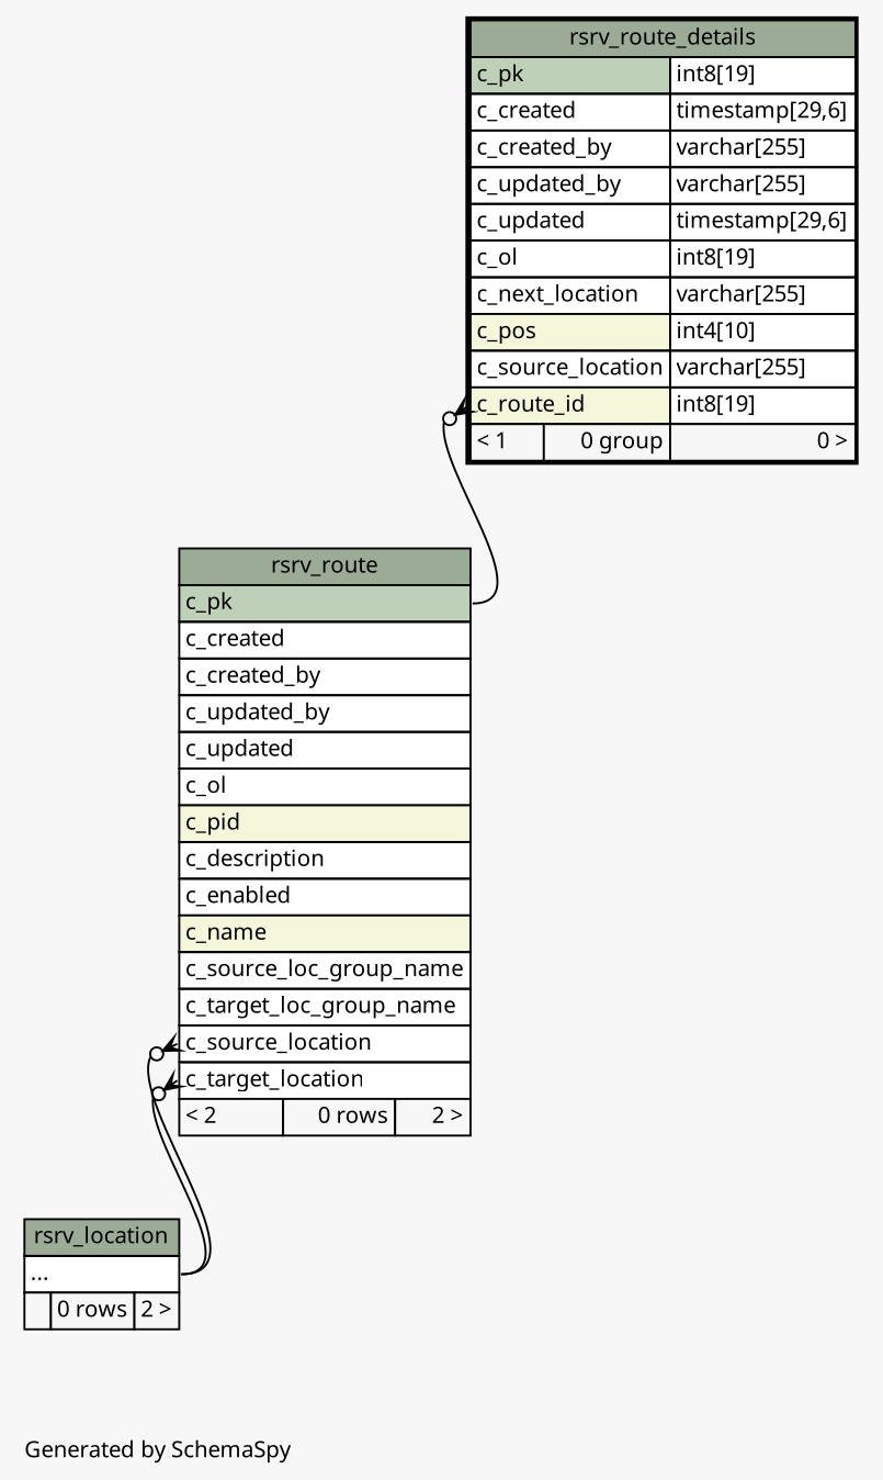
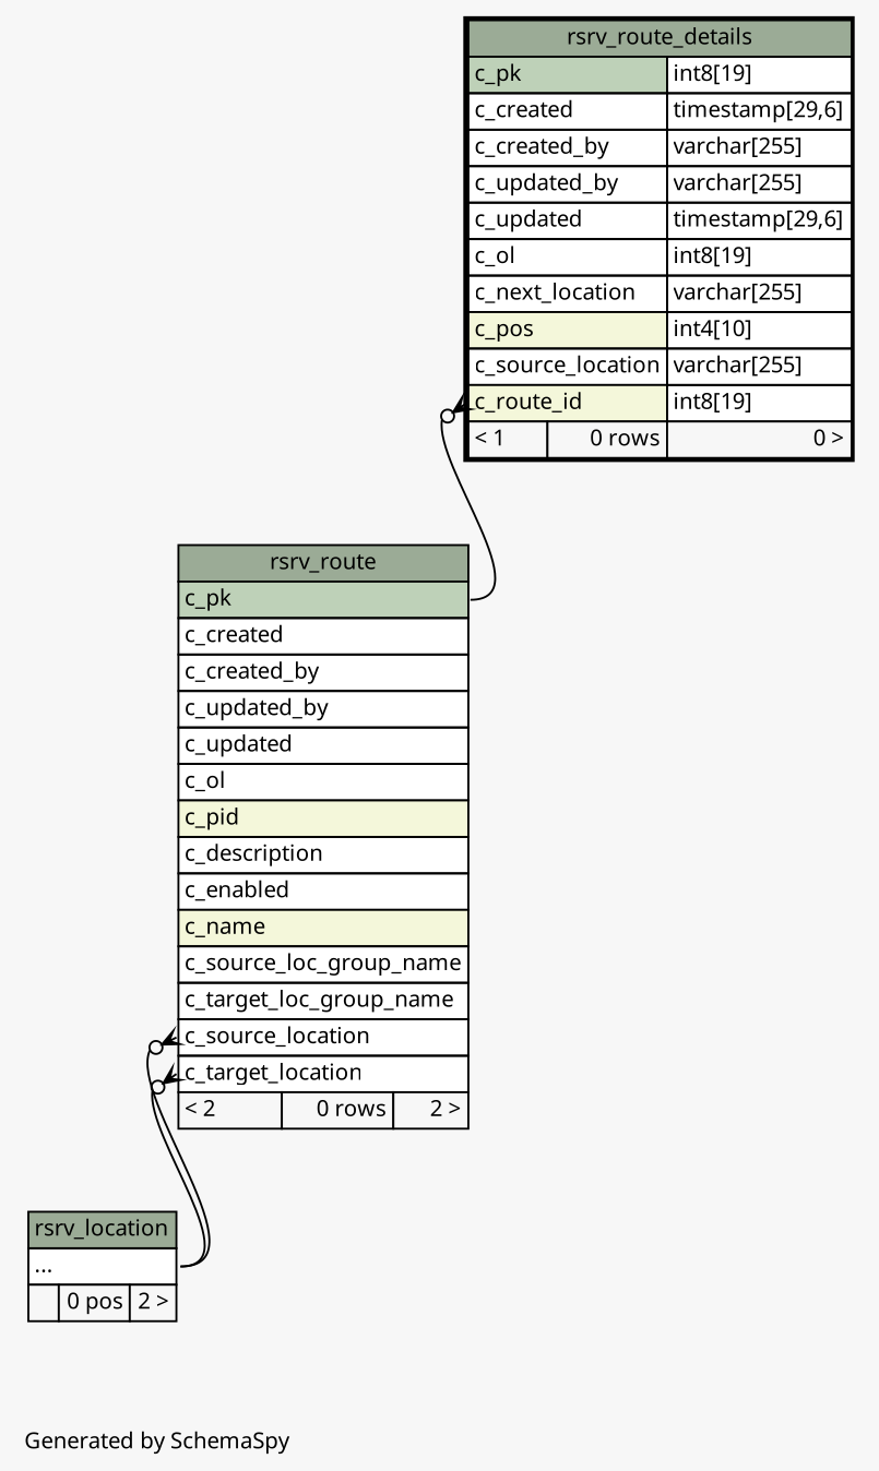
  digraph {
    bgcolor="#f7f7f7"
    fontname="Noto Sans"
    fontsize=11
    label="\nGenerated by SchemaSpy"
    labeljust=l
    nodesep=0.18
    rankdir=TB
    ranksep=0.46
    node [fontname="Noto Sans" fontsize=11 shape=plaintext]
    edge [arrowhead=none arrowsize=0.8 arrowtail=crowodot dir=back fontname="Noto Sans" headport="elipses:e"]
    n1 [label=<     <TABLE BORDER="0" CELLBORDER="1" CELLSPACING="0" BGCOLOR="#ffffff">       <TR><TD COLSPAN="3" BGCOLOR="#9bab96" ALIGN="CENTER">rsrv_route</TD></TR>       <TR><TD PORT="c_pk" COLSPAN="3" BGCOLOR="#bed1b8" ALIGN="LEFT">c_pk</TD></TR>       <TR><TD PORT="c_created" COLSPAN="3" ALIGN="LEFT">c_created</TD></TR>       <TR><TD PORT="c_created_by" COLSPAN="3" ALIGN="LEFT">c_created_by</TD></TR>       <TR><TD PORT="c_updated_by" COLSPAN="3" ALIGN="LEFT">c_updated_by</TD></TR>       <TR><TD PORT="c_updated" COLSPAN="3" ALIGN="LEFT">c_updated</TD></TR>       <TR><TD PORT="c_ol" COLSPAN="3" ALIGN="LEFT">c_ol</TD></TR>       <TR><TD PORT="c_pid" COLSPAN="3" BGCOLOR="#f4f7da" ALIGN="LEFT">c_pid</TD></TR>       <TR><TD PORT="c_description" COLSPAN="3" ALIGN="LEFT">c_description</TD></TR>       <TR><TD PORT="c_enabled" COLSPAN="3" ALIGN="LEFT">c_enabled</TD></TR>       <TR><TD PORT="c_name" COLSPAN="3" BGCOLOR="#f4f7da" ALIGN="LEFT">c_name</TD></TR>       <TR><TD PORT="c_source_loc_group_name" COLSPAN="3" ALIGN="LEFT">c_source_loc_group_name</TD></TR>       <TR><TD PORT="c_target_loc_group_name" COLSPAN="3" ALIGN="LEFT">c_target_loc_group_name</TD></TR>       <TR><TD PORT="c_source_location" COLSPAN="3" ALIGN="LEFT">c_source_location</TD></TR>       <TR><TD PORT="c_target_location" COLSPAN="3" ALIGN="LEFT">c_target_location</TD></TR>       <TR><TD ALIGN="LEFT" BGCOLOR="#f7f7f7">&lt; 2</TD><TD ALIGN="RIGHT" BGCOLOR="#f7f7f7">0 rows</TD><TD ALIGN="RIGHT" BGCOLOR="#f7f7f7">2 &gt;</TD></TR>     </TABLE>>]
-   n2 [label=<     <TABLE BORDER="0" CELLBORDER="1" CELLSPACING="0" BGCOLOR="#ffffff">       <TR><TD COLSPAN="3" BGCOLOR="#9bab96" ALIGN="CENTER">rsrv_location</TD></TR>       <TR><TD PORT="elipses" COLSPAN="3" ALIGN="LEFT">...</TD></TR>       <TR><TD ALIGN="LEFT" BGCOLOR="#f7f7f7">  </TD><TD ALIGN="RIGHT" BGCOLOR="#f7f7f7">0 rows</TD><TD ALIGN="RIGHT" BGCOLOR="#f7f7f7">2 &gt;</TD></TR>     </TABLE>>]
-   n3 [label=<     <TABLE BORDER="2" CELLBORDER="1" CELLSPACING="0" BGCOLOR="#ffffff">       <TR><TD COLSPAN="3" BGCOLOR="#9bab96" ALIGN="CENTER">rsrv_route_details</TD></TR>       <TR><TD PORT="c_pk" COLSPAN="2" BGCOLOR="#bed1b8" ALIGN="LEFT">c_pk</TD><TD PORT="c_pk.type" ALIGN="LEFT">int8[19]</TD></TR>       <TR><TD PORT="c_created" COLSPAN="2" ALIGN="LEFT">c_created</TD><TD PORT="c_created.type" ALIGN="LEFT">timestamp[29,6]</TD></TR>       <TR><TD PORT="c_created_by" COLSPAN="2" ALIGN="LEFT">c_created_by</TD><TD PORT="c_created_by.type" ALIGN="LEFT">varchar[255]</TD></TR>       <TR><TD PORT="c_updated_by" COLSPAN="2" ALIGN="LEFT">c_updated_by</TD><TD PORT="c_updated_by.type" ALIGN="LEFT">varchar[255]</TD></TR>       <TR><TD PORT="c_updated" COLSPAN="2" ALIGN="LEFT">c_updated</TD><TD PORT="c_updated.type" ALIGN="LEFT">timestamp[29,6]</TD></TR>       <TR><TD PORT="c_ol" COLSPAN="2" ALIGN="LEFT">c_ol</TD><TD PORT="c_ol.type" ALIGN="LEFT">int8[19]</TD></TR>       <TR><TD PORT="c_next_location" COLSPAN="2" ALIGN="LEFT">c_next_location</TD><TD PORT="c_next_location.type" ALIGN="LEFT">varchar[255]</TD></TR>       <TR><TD PORT="c_pos" COLSPAN="2" BGCOLOR="#f4f7da" ALIGN="LEFT">c_pos</TD><TD PORT="c_pos.type" ALIGN="LEFT">int4[10]</TD></TR>       <TR><TD PORT="c_source_location" COLSPAN="2" ALIGN="LEFT">c_source_location</TD><TD PORT="c_source_location.type" ALIGN="LEFT">varchar[255]</TD></TR>       <TR><TD PORT="c_route_id" COLSPAN="2" BGCOLOR="#f4f7da" ALIGN="LEFT">c_route_id</TD><TD PORT="c_route_id.type" ALIGN="LEFT">int8[19]</TD></TR>       <TR><TD ALIGN="LEFT" BGCOLOR="#f7f7f7">&lt; 1</TD><TD ALIGN="RIGHT" BGCOLOR="#f7f7f7">0 group</TD><TD ALIGN="RIGHT" BGCOLOR="#f7f7f7">0 &gt;</TD></TR>     </TABLE>>]
+   n2 [label=<     <TABLE BORDER="0" CELLBORDER="1" CELLSPACING="0" BGCOLOR="#ffffff">       <TR><TD COLSPAN="3" BGCOLOR="#9bab96" ALIGN="CENTER">rsrv_location</TD></TR>       <TR><TD PORT="elipses" COLSPAN="3" ALIGN="LEFT">...</TD></TR>       <TR><TD ALIGN="LEFT" BGCOLOR="#f7f7f7">  </TD><TD ALIGN="RIGHT" BGCOLOR="#f7f7f7">0 pos</TD><TD ALIGN="RIGHT" BGCOLOR="#f7f7f7">2 &gt;</TD></TR>     </TABLE>>]
+   n3 [label=<     <TABLE BORDER="2" CELLBORDER="1" CELLSPACING="0" BGCOLOR="#ffffff">       <TR><TD COLSPAN="3" BGCOLOR="#9bab96" ALIGN="CENTER">rsrv_route_details</TD></TR>       <TR><TD PORT="c_pk" COLSPAN="2" BGCOLOR="#bed1b8" ALIGN="LEFT">c_pk</TD><TD PORT="c_pk.type" ALIGN="LEFT">int8[19]</TD></TR>       <TR><TD PORT="c_created" COLSPAN="2" ALIGN="LEFT">c_created</TD><TD PORT="c_created.type" ALIGN="LEFT">timestamp[29,6]</TD></TR>       <TR><TD PORT="c_created_by" COLSPAN="2" ALIGN="LEFT">c_created_by</TD><TD PORT="c_created_by.type" ALIGN="LEFT">varchar[255]</TD></TR>       <TR><TD PORT="c_updated_by" COLSPAN="2" ALIGN="LEFT">c_updated_by</TD><TD PORT="c_updated_by.type" ALIGN="LEFT">varchar[255]</TD></TR>       <TR><TD PORT="c_updated" COLSPAN="2" ALIGN="LEFT">c_updated</TD><TD PORT="c_updated.type" ALIGN="LEFT">timestamp[29,6]</TD></TR>       <TR><TD PORT="c_ol" COLSPAN="2" ALIGN="LEFT">c_ol</TD><TD PORT="c_ol.type" ALIGN="LEFT">int8[19]</TD></TR>       <TR><TD PORT="c_next_location" COLSPAN="2" ALIGN="LEFT">c_next_location</TD><TD PORT="c_next_location.type" ALIGN="LEFT">varchar[255]</TD></TR>       <TR><TD PORT="c_pos" COLSPAN="2" BGCOLOR="#f4f7da" ALIGN="LEFT">c_pos</TD><TD PORT="c_pos.type" ALIGN="LEFT">int4[10]</TD></TR>       <TR><TD PORT="c_source_location" COLSPAN="2" ALIGN="LEFT">c_source_location</TD><TD PORT="c_source_location.type" ALIGN="LEFT">varchar[255]</TD></TR>       <TR><TD PORT="c_route_id" COLSPAN="2" BGCOLOR="#f4f7da" ALIGN="LEFT">c_route_id</TD><TD PORT="c_route_id.type" ALIGN="LEFT">int8[19]</TD></TR>       <TR><TD ALIGN="LEFT" BGCOLOR="#f7f7f7">&lt; 1</TD><TD ALIGN="RIGHT" BGCOLOR="#f7f7f7">0 rows</TD><TD ALIGN="RIGHT" BGCOLOR="#f7f7f7">0 &gt;</TD></TR>     </TABLE>>]
    n1 -> n2 [tailport="c_source_location:w"]
    n1 -> n2 [tailport="c_target_location:w"]
    n3 -> n1 [headport="c_pk:e" tailport="c_route_id:w"]
  }
